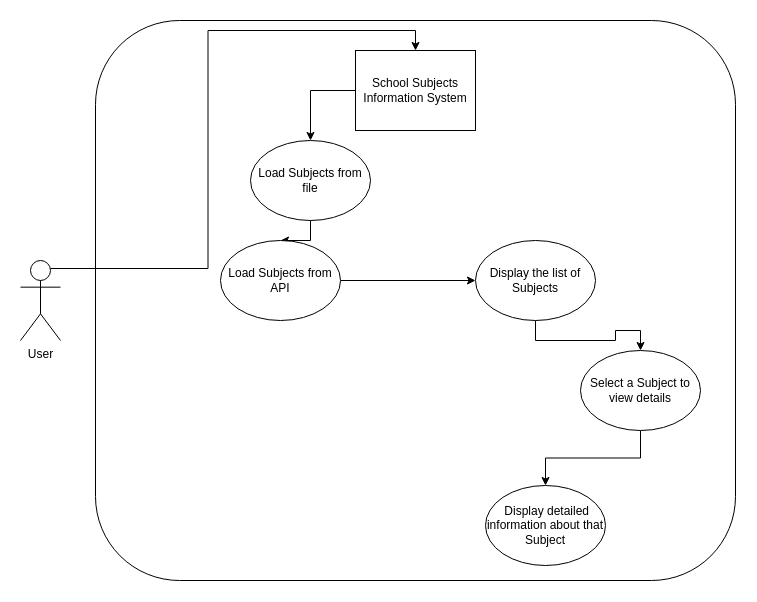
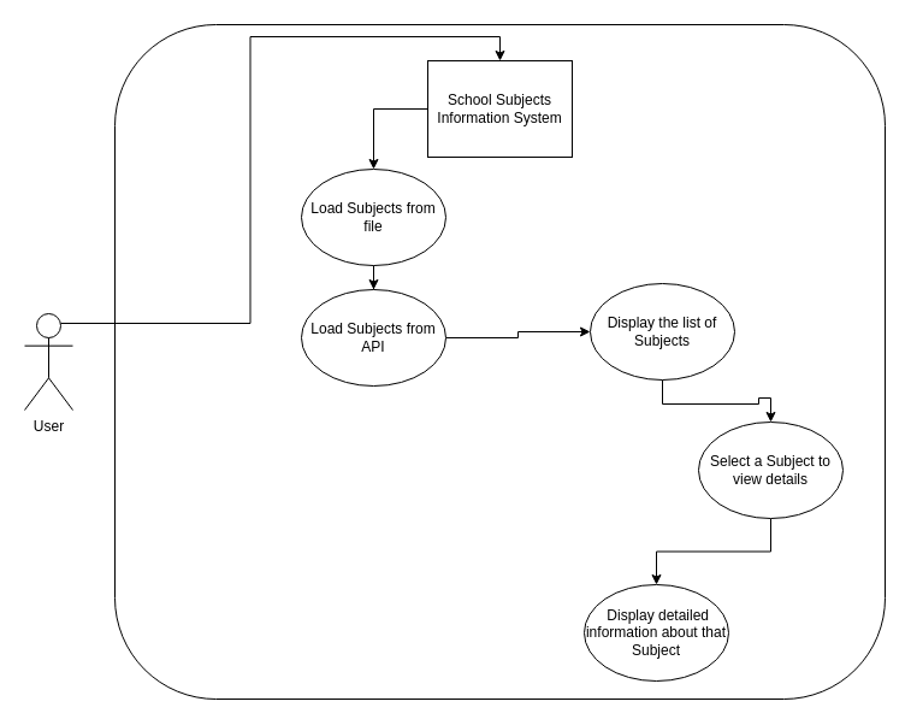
  <mxCell id="0" />
  <mxCell id="1" parent="0" />
  <mxCell id="2" value="" style="rounded=1;whiteSpace=wrap;html=1;" vertex="1" parent="1"><mxGeometry x="95" y="20" width="640" height="560" as="geometry" /></mxCell>
  <mxCell id="3" style="edgeStyle=orthogonalEdgeStyle;rounded=0;orthogonalLoop=1;jettySize=auto;html=1;exitX=0.75;exitY=0.1;exitDx=0;exitDy=0;exitPerimeter=0;entryX=0.5;entryY=0;entryDx=0;entryDy=0;" edge="1" parent="1" source="4" target="6"><mxGeometry relative="1" as="geometry" /></mxCell>
  <mxCell id="4" value="User" style="shape=umlActor;verticalLabelPosition=bottom;verticalAlign=top;html=1;outlineConnect=0;" vertex="1" parent="1"><mxGeometry x="20" y="260" width="40" height="80" as="geometry" /></mxCell>
  <mxCell id="5" style="edgeStyle=orthogonalEdgeStyle;rounded=0;orthogonalLoop=1;jettySize=auto;html=1;exitX=0;exitY=0.5;exitDx=0;exitDy=0;entryX=0.5;entryY=0;entryDx=0;entryDy=0;" edge="1" parent="1" source="6" target="8"><mxGeometry relative="1" as="geometry" /></mxCell>
  <mxCell id="6" value="School Subjects Information &lt;span class=&quot;hljs-keyword&quot;&gt;System&lt;/span&gt;" style="whiteSpace=wrap;html=1;rounded=0;" vertex="1" parent="1"><mxGeometry x="355" y="50" width="120" height="80" as="geometry" /></mxCell>
  <mxCell id="7" value="" style="edgeStyle=orthogonalEdgeStyle;rounded=0;orthogonalLoop=1;jettySize=auto;html=1;" edge="1" parent="1" source="8" target="10"><mxGeometry relative="1" as="geometry" /></mxCell>
  <mxCell id="8" value="Load Subjects from file" style="ellipse;whiteSpace=wrap;html=1;" vertex="1" parent="1"><mxGeometry x="250" y="140" width="120" height="80" as="geometry" /></mxCell>
  <mxCell id="9" value="" style="edgeStyle=orthogonalEdgeStyle;rounded=0;orthogonalLoop=1;jettySize=auto;html=1;" edge="1" parent="1" source="10" target="12"><mxGeometry relative="1" as="geometry" /></mxCell>
- <mxCell id="10" value="Load Subjects from API" style="ellipse;whiteSpace=wrap;html=1;" vertex="1" parent="1"><mxGeometry x="220" y="240" width="120" height="80" as="geometry" /></mxCell>
+ <mxCell id="10" value="Load Subjects from API" style="ellipse;whiteSpace=wrap;html=1;" vertex="1" parent="1"><mxGeometry x="250" y="240" width="120" height="80" as="geometry" /></mxCell>
  <mxCell id="11" value="" style="edgeStyle=orthogonalEdgeStyle;rounded=0;orthogonalLoop=1;jettySize=auto;html=1;" edge="1" parent="1" source="12" target="14"><mxGeometry relative="1" as="geometry" /></mxCell>
- <mxCell id="12" value="Display the list of Subjects" style="ellipse;whiteSpace=wrap;html=1;" vertex="1" parent="1"><mxGeometry x="475" y="240" width="120" height="80" as="geometry" /></mxCell>
+ <mxCell id="12" value="Display the list of Subjects" style="ellipse;whiteSpace=wrap;html=1;" vertex="1" parent="1"><mxGeometry x="490" y="235" width="120" height="80" as="geometry" /></mxCell>
  <mxCell id="13" value="" style="edgeStyle=orthogonalEdgeStyle;rounded=0;orthogonalLoop=1;jettySize=auto;html=1;" edge="1" parent="1" source="14" target="15"><mxGeometry relative="1" as="geometry" /></mxCell>
  <mxCell id="14" value="Select a Subject to view details" style="ellipse;whiteSpace=wrap;html=1;" vertex="1" parent="1"><mxGeometry x="580" y="350" width="120" height="80" as="geometry" /></mxCell>
  <mxCell id="15" value="&amp;nbsp;Display detailed information about that Subject" style="ellipse;whiteSpace=wrap;html=1;" vertex="1" parent="1"><mxGeometry x="485" y="485" width="120" height="80" as="geometry" /></mxCell>
